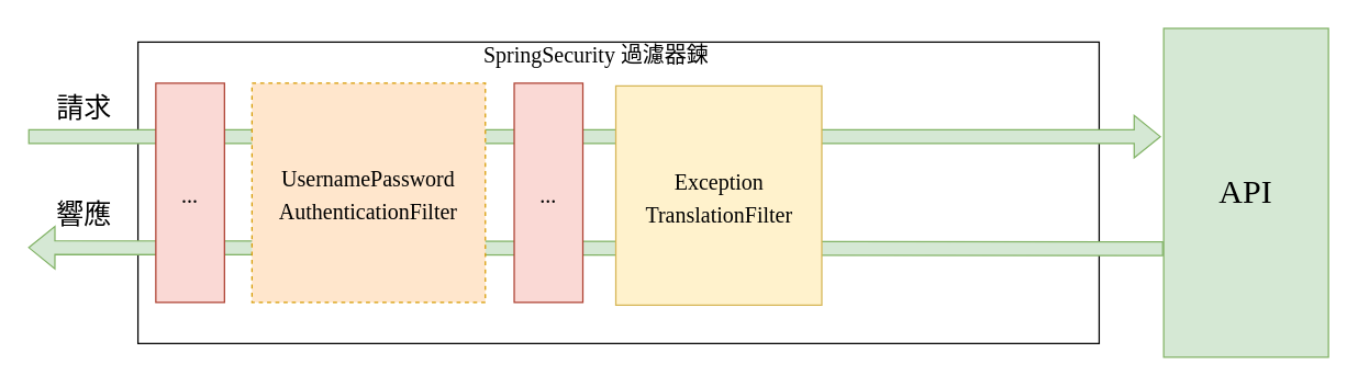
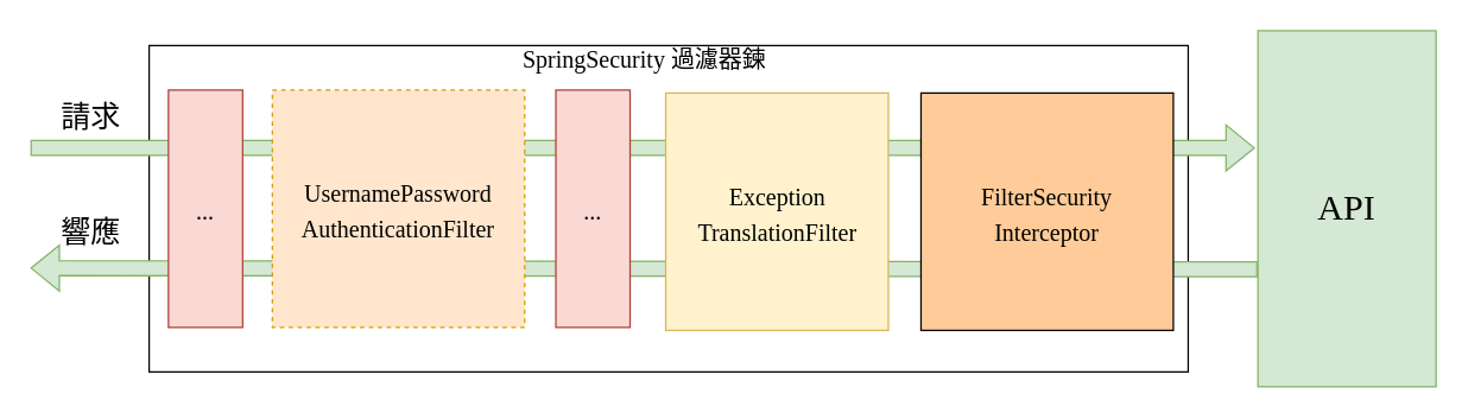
  <mxCell id="0" />
  <mxCell id="1" parent="0" />
  <mxCell id="2" value="&lt;div style=&quot;text-align: justify&quot;&gt;&lt;/div&gt;" style="rounded=0;whiteSpace=wrap;html=1;direction=east;" vertex="1" parent="1"><mxGeometry x="100" y="30" width="700" height="220" as="geometry" /></mxCell>
  <mxCell id="3" value="&lt;p&gt;&lt;font face=&quot;Noto Sans SC&quot; data-font-src=&quot;https://fonts.googleapis.com/css?family=Noto+Sans+SC&quot; style=&quot;font-size: 24px&quot;&gt;API&lt;/font&gt;&lt;/p&gt;" style="rounded=0;whiteSpace=wrap;html=1;fillColor=#d5e8d4;strokeColor=#82b366;" vertex="1" parent="1"><mxGeometry x="847" y="20" width="120" height="240" as="geometry" /></mxCell>
  <mxCell id="4" value="" style="shape=flexArrow;endArrow=classic;html=1;rounded=0;fontSize=24;fillColor=#d5e8d4;strokeColor=#82b366;" edge="1" parent="1"><mxGeometry width="50" height="50" relative="1" as="geometry"><mxPoint y="99" as="sourcePoint" x="20" /><mxPoint x="845" y="99" as="targetPoint" /></mxGeometry></mxCell>
  <mxCell id="5" value="" style="shape=flexArrow;endArrow=classic;html=1;rounded=0;fontSize=24;fillColor=#d5e8d4;strokeColor=#82b366;exitX=-0.002;exitY=0.67;exitDx=0;exitDy=0;exitPerimeter=0;" edge="1" parent="1" source="3"><mxGeometry width="50" height="50" relative="1" as="geometry"><mxPoint x="850" y="180" as="sourcePoint" /><mxPoint y="180" as="targetPoint" x="20" /></mxGeometry></mxCell>
  <mxCell id="6" value="&lt;font style=&quot;font-size: 20px&quot; face=&quot;Noto Sans SC&quot; data-font-src=&quot;https://fonts.googleapis.com/css?family=Noto+Sans+SC&quot;&gt;請求&lt;/font&gt;" style="text;html=1;strokeColor=none;fillColor=none;align=center;verticalAlign=middle;whiteSpace=wrap;rounded=0;fontSize=24;" vertex="1" parent="1"><mxGeometry x="31" y="62" width="60" height="30" as="geometry" /></mxCell>
  <mxCell id="7" value="&lt;font style=&quot;font-size: 20px&quot; face=&quot;Noto Sans SC&quot; data-font-src=&quot;https://fonts.googleapis.com/css?family=Noto+Sans+SC&quot;&gt;響應&lt;/font&gt;" style="text;html=1;strokeColor=none;fillColor=none;align=center;verticalAlign=middle;whiteSpace=wrap;rounded=0;fontSize=24;" vertex="1" parent="1"><mxGeometry x="31" y="140" width="60" height="30" as="geometry" /></mxCell>
  <mxCell id="8" value="&lt;span style=&quot;font-family: &amp;#34;noto sans sc&amp;#34; ; font-size: 16px&quot;&gt;...&lt;/span&gt;" style="rounded=0;whiteSpace=wrap;html=1;fontSize=20;fillColor=#fad9d5;strokeColor=#ae4132;" vertex="1" parent="1"><mxGeometry x="113" y="60" width="50" height="160" as="geometry" /></mxCell>
  <mxCell id="9" value="&lt;font style=&quot;font-size: 16px&quot; face=&quot;Noto Sans SC&quot; data-font-src=&quot;https://fonts.googleapis.com/css?family=Noto+Sans+SC&quot;&gt;UsernamePassword&lt;br&gt;AuthenticationFilter&lt;/font&gt;" style="rounded=0;whiteSpace=wrap;html=1;fontSize=20;fillColor=#ffe6cc;strokeColor=#d79b00;dashed=1;" vertex="1" parent="1"><mxGeometry x="183" y="60" width="170" height="160" as="geometry" /></mxCell>
  <mxCell id="10" value="&lt;p&gt;&lt;font style=&quot;font-size: 16px&quot; face=&quot;Noto Sans SC&quot; data-font-src=&quot;https://fonts.googleapis.com/css?family=Noto+Sans+SC&quot;&gt;...&lt;/font&gt;&lt;/p&gt;" style="rounded=0;whiteSpace=wrap;html=1;fontSize=20;fillColor=#fad9d5;strokeColor=#ae4132;" vertex="1" parent="1"><mxGeometry x="374" y="60" width="50" height="160" as="geometry" /></mxCell>
  <mxCell id="11" value="&lt;font style=&quot;font-size: 16px&quot; face=&quot;Noto Sans SC&quot; data-font-src=&quot;https://fonts.googleapis.com/css?family=Noto+Sans+SC&quot;&gt;Exception&lt;br&gt;TranslationFilter&lt;/font&gt;" style="rounded=0;fontSize=20;labelBackgroundColor=none;labelBorderColor=none;html=1;fillColor=#fff2cc;strokeColor=#d6b656;" vertex="1" parent="1"><mxGeometry x="448" y="62" width="150" height="160" as="geometry" /></mxCell>
+ <mxCell id="12" value="&lt;font style=&quot;font-size: 16px&quot; face=&quot;Noto Sans SC&quot; data-font-src=&quot;https://fonts.googleapis.com/css?family=Noto+Sans+SC&quot;&gt;FilterSecurity&lt;br&gt;Interceptor&lt;/font&gt;" style="rounded=0;whiteSpace=wrap;html=1;fontSize=20;fillColor=#ffcc99;strokeColor=default;" vertex="1" parent="1"><mxGeometry x="620" y="62" width="170" height="160" as="geometry" /></mxCell>
  <mxCell id="13" value="SpringSecurity 過濾器鍊" style="text;html=1;strokeColor=none;fillColor=none;align=center;verticalAlign=middle;whiteSpace=wrap;rounded=0;labelBackgroundColor=none;labelBorderColor=none;fontFamily=Noto Sans SC;fontSource=https%3A%2F%2Ffonts.googleapis.com%2Fcss%3Ffamily%3DNoto%2BSans%2BSC;fontSize=16;" vertex="1" parent="1"><mxGeometry x="319" y="24" width="230" height="30" as="geometry" /></mxCell>
